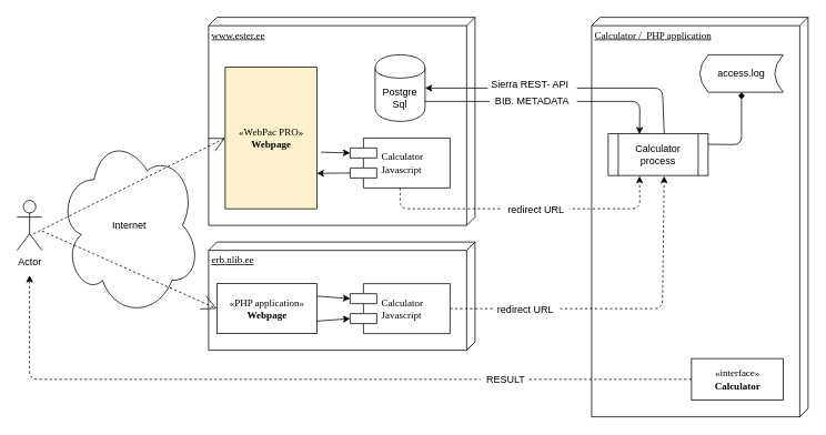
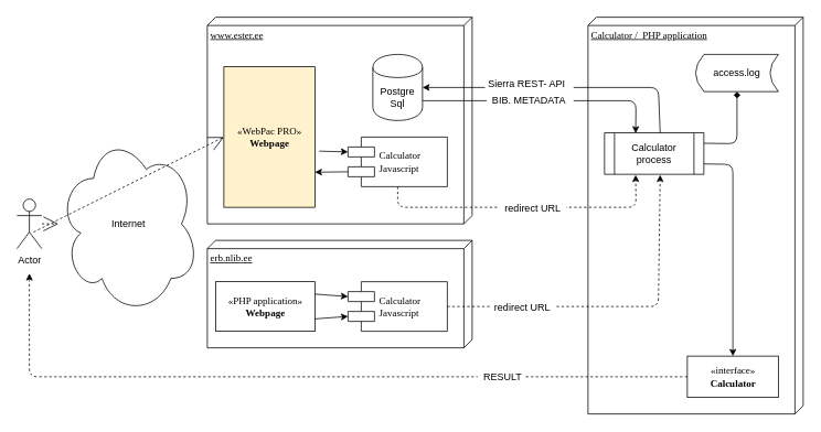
  <mxCell id="0" />
  <mxCell id="1" parent="0" />
  <mxCell id="2" value="Internet" style="ellipse;shape=cloud;whiteSpace=wrap;html=1;" vertex="1" parent="1"><mxGeometry x="70" y="160" width="170" height="220" as="geometry" /></mxCell>
  <mxCell id="3" value="www.ester.ee" style="verticalAlign=top;align=left;spacingTop=8;spacingLeft=2;spacingRight=12;shape=cube;size=10;direction=south;fontStyle=4;html=1;rounded=0;shadow=0;comic=0;labelBackgroundColor=none;strokeColor=#000000;strokeWidth=1;fillColor=#ffffff;fontFamily=Verdana;fontSize=12;fontColor=#000000;" parent="1" vertex="1"><mxGeometry x="250" y="20" width="320" height="250" as="geometry" /></mxCell>
  <mxCell id="4" value="Calculator /&amp;nbsp; PHP application" style="verticalAlign=top;align=left;spacingTop=8;spacingLeft=2;spacingRight=12;shape=cube;size=10;direction=south;fontStyle=4;html=1;rounded=0;shadow=0;comic=0;labelBackgroundColor=none;strokeColor=#000000;strokeWidth=1;fillColor=#ffffff;fontFamily=Verdana;fontSize=12;fontColor=#000000;" parent="1" vertex="1"><mxGeometry x="710" y="20" width="260" height="480" as="geometry" /></mxCell>
  <mxCell id="5" value="erb.nlib.ee" style="verticalAlign=top;align=left;spacingTop=8;spacingLeft=2;spacingRight=12;shape=cube;size=10;direction=south;fontStyle=4;html=1;rounded=0;shadow=0;comic=0;labelBackgroundColor=none;strokeColor=#000000;strokeWidth=1;fillColor=#ffffff;fontFamily=Verdana;fontSize=12;fontColor=#000000;" parent="1" vertex="1"><mxGeometry x="250" y="290" width="320" height="130" as="geometry" /></mxCell>
  <mxCell id="6" value="Calculator&lt;br&gt;Javascript&amp;nbsp;" style="shape=component;align=left;spacingLeft=36;rounded=0;shadow=0;comic=0;labelBackgroundColor=none;strokeColor=#000000;strokeWidth=1;fillColor=#ffffff;fontFamily=Verdana;fontSize=12;fontColor=#000000;html=1;" vertex="1" parent="1"><mxGeometry x="420" y="165" width="120" height="60" as="geometry" /></mxCell>
  <mxCell id="7" style="edgeStyle=none;rounded=0;html=1;dashed=1;labelBackgroundColor=none;startArrow=none;startFill=0;startSize=8;endArrow=open;endFill=0;endSize=16;fontFamily=Verdana;fontSize=12;entryX=0;entryY=0.5;entryDx=0;entryDy=0;" parent="1" target="10" edge="1"><mxGeometry relative="1" as="geometry"><mxPoint x="40" y="280" as="sourcePoint" /><mxPoint x="345.547" y="228.321" as="targetPoint" /><Array as="points"><mxPoint x="40" y="280" /></Array></mxGeometry></mxCell>
- <mxCell id="8" style="edgeStyle=none;rounded=0;html=1;dashed=1;labelBackgroundColor=none;startArrow=none;startFill=0;startSize=8;endArrow=open;endFill=0;endSize=16;fontFamily=Verdana;fontSize=12;entryX=0;entryY=0.5;entryDx=0;entryDy=0;" parent="1" source="9" target="11" edge="1"><mxGeometry relative="1" as="geometry" /></mxCell>
+ <mxCell id="8" style="edgeStyle=none;rounded=0;html=1;dashed=1;labelBackgroundColor=none;startArrow=none;startFill=0;startSize=8;endArrow=open;endFill=0;endSize=16;fontFamily=Verdana;fontSize=12;" parent="1" source="9" target="2" edge="1"><mxGeometry relative="1" as="geometry" /></mxCell>
  <mxCell id="9" value="Actor" style="shape=umlActor;verticalLabelPosition=bottom;labelBackgroundColor=#ffffff;verticalAlign=top;html=1;outlineConnect=0;" vertex="1" parent="1"><mxGeometry x="20" y="240" width="30" height="60" as="geometry" /></mxCell>
  <mxCell id="10" value="«WebPac PRO»&lt;br&gt;&lt;b&gt;Webpage&lt;/b&gt;" style="html=1;rounded=0;shadow=0;comic=0;labelBackgroundColor=none;strokeColor=#000000;strokeWidth=1;fillColor=#fff2cc;fontFamily=Verdana;fontSize=12;fontColor=#000000;align=center;" parent="1" vertex="1"><mxGeometry x="270" y="80" width="110" height="170" as="geometry" /></mxCell>
  <mxCell id="11" value="«PHP application»&lt;br&gt;&lt;b&gt;Webpage&lt;/b&gt;" style="html=1;rounded=0;shadow=0;comic=0;labelBackgroundColor=none;strokeColor=#000000;strokeWidth=1;fillColor=#ffffff;fontFamily=Verdana;fontSize=12;fontColor=#000000;align=center;" vertex="1" parent="1"><mxGeometry x="260" y="340" width="120" height="60" as="geometry" /></mxCell>
  <mxCell id="12" value="Calculator&lt;br&gt;Javascript&amp;nbsp;" style="shape=component;align=left;spacingLeft=36;rounded=0;shadow=0;comic=0;labelBackgroundColor=none;strokeColor=#000000;strokeWidth=1;fillColor=#ffffff;fontFamily=Verdana;fontSize=12;fontColor=#000000;html=1;" vertex="1" parent="1"><mxGeometry x="420" y="340" width="120" height="60" as="geometry" /></mxCell>
  <mxCell id="13" value="Postgre Sql" style="shape=cylinder;whiteSpace=wrap;html=1;boundedLbl=1;backgroundOutline=1;" vertex="1" parent="1"><mxGeometry x="450" y="65" width="60" height="80" as="geometry" /></mxCell>
  <mxCell id="14" value="" style="endArrow=classic;html=1;exitX=1;exitY=0.5;exitDx=0;exitDy=0;dashed=1;entryX=0.56;entryY=1.016;entryDx=0;entryDy=0;entryPerimeter=0;" edge="1" parent="1" source="12" target="26"><mxGeometry width="50" height="50" relative="1" as="geometry"><mxPoint x="560" y="360" as="sourcePoint" /><mxPoint x="795" y="215" as="targetPoint" /><Array as="points"><mxPoint x="795" y="370" /></Array></mxGeometry></mxCell>
  <mxCell id="15" value="&amp;nbsp;redirect URL&amp;nbsp;&amp;nbsp;" style="text;html=1;resizable=0;points=[];align=center;verticalAlign=middle;labelBackgroundColor=#ffffff;" vertex="1" connectable="0" parent="14"><mxGeometry x="-0.23" y="2" relative="1" as="geometry"><mxPoint x="-68" y="2" as="offset" /></mxGeometry></mxCell>
  <mxCell id="16" value="" style="endArrow=classic;html=1;entryX=1;entryY=0.5;entryDx=0;entryDy=0;exitX=0.56;exitY=0.008;exitDx=0;exitDy=0;exitPerimeter=0;" edge="1" parent="1" source="26" target="13"><mxGeometry width="50" height="50" relative="1" as="geometry"><mxPoint x="795" y="165" as="sourcePoint" /><mxPoint x="820" y="320" as="targetPoint" /><Array as="points"><mxPoint x="795" y="105" /></Array></mxGeometry></mxCell>
  <mxCell id="17" value="&amp;nbsp;Sierra REST- API&amp;nbsp; &amp;nbsp;" style="text;html=1;resizable=0;points=[];align=center;verticalAlign=middle;labelBackgroundColor=#ffffff;" vertex="1" connectable="0" parent="16"><mxGeometry x="0.573" y="-4" relative="1" as="geometry"><mxPoint x="56" y="-1" as="offset" /></mxGeometry></mxCell>
  <mxCell id="18" value="" style="endArrow=classic;html=1;exitX=1;exitY=0.7;exitDx=0;exitDy=0;entryX=0.313;entryY=0.008;entryDx=0;entryDy=0;entryPerimeter=0;" edge="1" parent="1" source="13" target="26"><mxGeometry width="50" height="50" relative="1" as="geometry"><mxPoint x="530" y="260" as="sourcePoint" /><mxPoint x="767.5" y="165" as="targetPoint" /><Array as="points"><mxPoint x="768" y="121" /></Array></mxGeometry></mxCell>
  <mxCell id="19" value="&amp;nbsp; BIB. METADATA&amp;nbsp; &amp;nbsp;" style="text;html=1;resizable=0;points=[];align=center;verticalAlign=middle;labelBackgroundColor=#ffffff;" vertex="1" connectable="0" parent="18"><mxGeometry x="-0.525" y="1" relative="1" as="geometry"><mxPoint x="58" as="offset" /></mxGeometry></mxCell>
  <mxCell id="20" value="" style="endArrow=classic;html=1;exitX=0;exitY=0.7;exitDx=0;exitDy=0;entryX=1;entryY=0.75;entryDx=0;entryDy=0;" edge="1" parent="1" source="6" target="10"><mxGeometry width="50" height="50" relative="1" as="geometry"><mxPoint x="350" y="260" as="sourcePoint" /><mxPoint x="400" y="210" as="targetPoint" /></mxGeometry></mxCell>
  <mxCell id="21" value="" style="endArrow=classic;html=1;exitX=1.047;exitY=0.6;exitDx=0;exitDy=0;entryX=0;entryY=0.3;entryDx=0;entryDy=0;exitPerimeter=0;" edge="1" parent="1" source="10" target="6"><mxGeometry width="50" height="50" relative="1" as="geometry"><mxPoint x="430" y="184" as="sourcePoint" /><mxPoint x="390" y="184.5" as="targetPoint" /></mxGeometry></mxCell>
  <mxCell id="22" value="" style="endArrow=classic;html=1;exitX=1;exitY=0.25;exitDx=0;exitDy=0;entryX=0;entryY=0.3;entryDx=0;entryDy=0;" edge="1" parent="1" source="11" target="12"><mxGeometry width="50" height="50" relative="1" as="geometry"><mxPoint x="430" y="217" as="sourcePoint" /><mxPoint x="390" y="217.5" as="targetPoint" /></mxGeometry></mxCell>
  <mxCell id="23" value="" style="endArrow=classic;html=1;exitX=1;exitY=0.75;exitDx=0;exitDy=0;entryX=0;entryY=0.7;entryDx=0;entryDy=0;" edge="1" parent="1" source="11" target="12"><mxGeometry width="50" height="50" relative="1" as="geometry"><mxPoint x="440" y="227" as="sourcePoint" /><mxPoint x="400" y="227.5" as="targetPoint" /></mxGeometry></mxCell>
  <mxCell id="24" value="" style="endArrow=classic;html=1;exitX=0.5;exitY=1;exitDx=0;exitDy=0;dashed=1;entryX=0.313;entryY=1.016;entryDx=0;entryDy=0;entryPerimeter=0;" edge="1" parent="1" source="6" target="26"><mxGeometry width="50" height="50" relative="1" as="geometry"><mxPoint x="550" y="380" as="sourcePoint" /><mxPoint x="767.5" y="215" as="targetPoint" /><Array as="points"><mxPoint x="480" y="250" /><mxPoint x="768" y="250" /></Array></mxGeometry></mxCell>
  <mxCell id="25" value="&amp;nbsp; redirect URL&amp;nbsp;&amp;nbsp;" style="text;html=1;resizable=0;points=[];align=center;verticalAlign=middle;labelBackgroundColor=#ffffff;" vertex="1" connectable="0" parent="24"><mxGeometry x="-0.23" y="2" relative="1" as="geometry"><mxPoint x="51" y="2" as="offset" /></mxGeometry></mxCell>
  <mxCell id="26" value="Calculator process" style="shape=process;whiteSpace=wrap;html=1;backgroundOutline=1;" vertex="1" parent="1"><mxGeometry x="730" y="160" width="120" height="50" as="geometry" /></mxCell>
  <mxCell id="27" value="«interface»&lt;br&gt;&lt;b&gt;Calculator&lt;/b&gt;" style="html=1;rounded=0;shadow=0;comic=0;labelBackgroundColor=none;strokeColor=#000000;strokeWidth=1;fillColor=#ffffff;fontFamily=Verdana;fontSize=12;fontColor=#000000;align=center;" vertex="1" parent="1"><mxGeometry x="830" y="430" width="110" height="50" as="geometry" /></mxCell>
+ <mxCell id="28" value="" style="endArrow=classic;html=1;exitX=1;exitY=0.75;exitDx=0;exitDy=0;entryX=0.5;entryY=0;entryDx=0;entryDy=0;" edge="1" parent="1" source="26" target="27"><mxGeometry width="50" height="50" relative="1" as="geometry"><mxPoint x="880" y="240" as="sourcePoint" /><mxPoint x="930" y="190" as="targetPoint" /><Array as="points"><mxPoint x="885" y="198" /></Array></mxGeometry></mxCell>
  <mxCell id="29" value="" style="endArrow=classic;html=1;exitX=0;exitY=0.5;exitDx=0;exitDy=0;dashed=1;" edge="1" parent="1" source="27"><mxGeometry width="50" height="50" relative="1" as="geometry"><mxPoint x="20" y="570" as="sourcePoint" /><mxPoint x="35" y="330" as="targetPoint" /><Array as="points"><mxPoint x="35" y="455" /></Array></mxGeometry></mxCell>
  <mxCell id="30" value="&amp;nbsp; RESULT&amp;nbsp;" style="text;html=1;resizable=0;points=[];align=center;verticalAlign=middle;labelBackgroundColor=#ffffff;" vertex="1" connectable="0" parent="29"><mxGeometry x="-0.509" relative="1" as="geometry"><mxPoint as="offset" /></mxGeometry></mxCell>
  <mxCell id="31" value="access.log" style="shape=dataStorage;whiteSpace=wrap;html=1;" vertex="1" parent="1"><mxGeometry x="840" y="65" width="100" height="45" as="geometry" /></mxCell>
  <mxCell id="32" value="" style="endArrow=diamond;html=1;exitX=1;exitY=0.25;exitDx=0;exitDy=0;entryX=0.5;entryY=1;entryDx=0;entryDy=0;" edge="1" parent="1" source="26" target="31"><mxGeometry width="50" height="50" relative="1" as="geometry"><mxPoint x="870" y="180" as="sourcePoint" /><mxPoint x="920" y="130" as="targetPoint" /><Array as="points"><mxPoint x="890" y="173" /><mxPoint x="890" y="130" /></Array></mxGeometry></mxCell>
